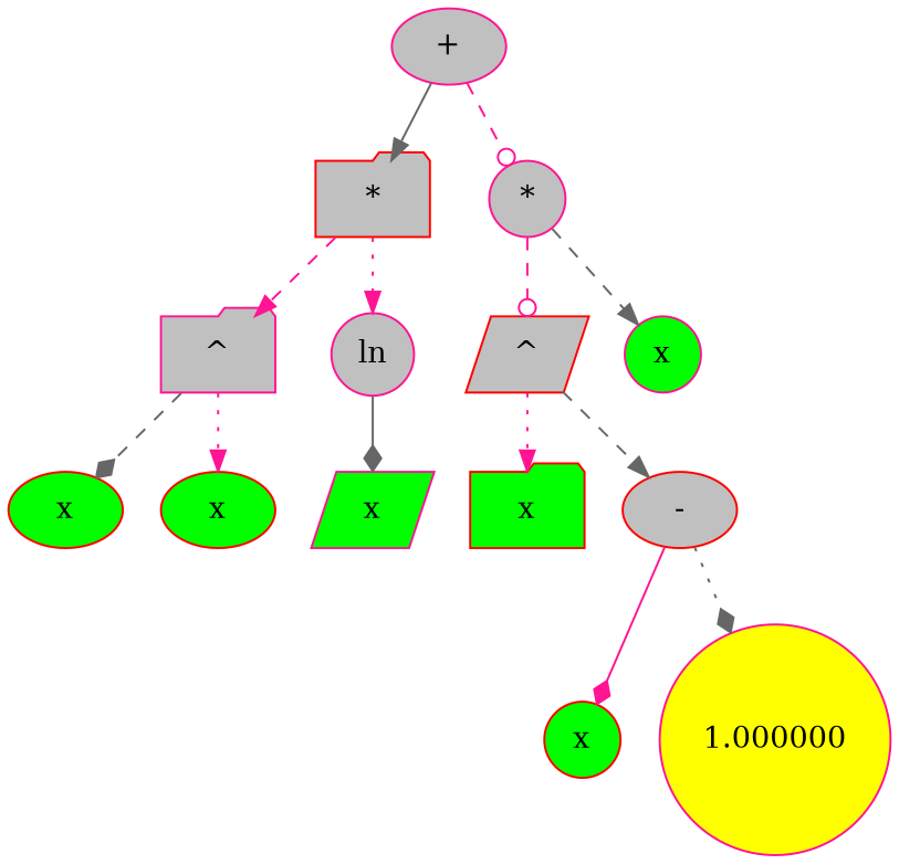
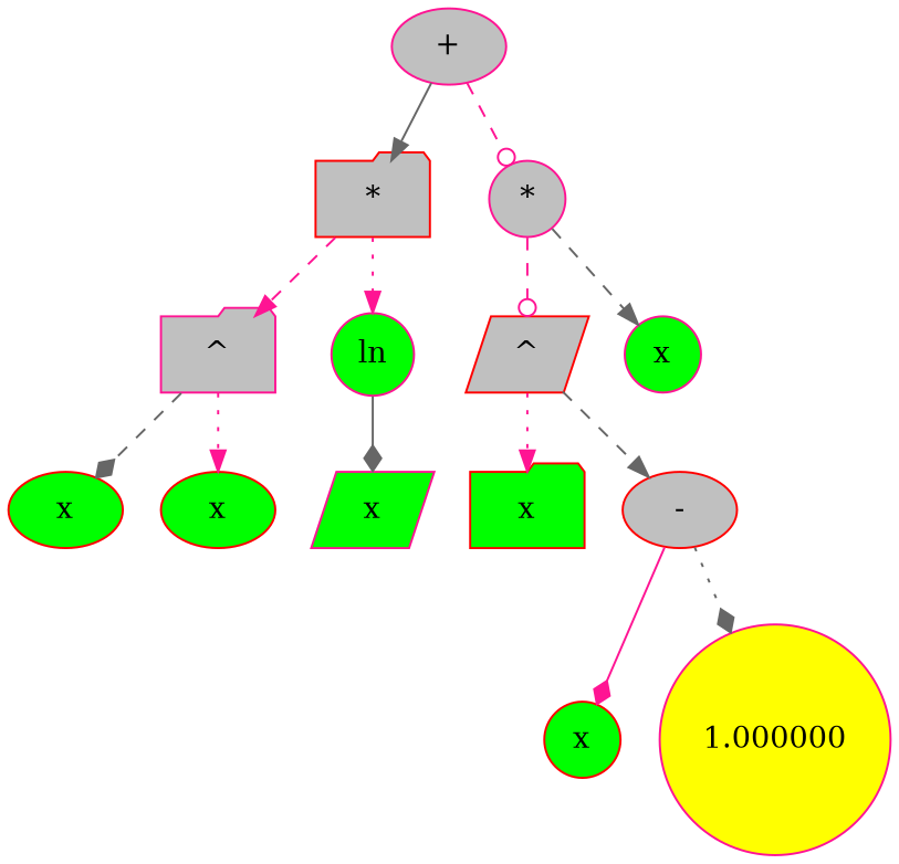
  digraph {
    node [fillcolor=grey shape=circle style=filled color=deeppink]
    edge [color=deeppink style=dashed arrowhead=normal]
    n1 [label="+" shape=ellipse]
    n2 [label="*" shape=folder color=red]
    n3 [label="*"]
    n4 [label="^" shape=folder]
-   n5 [label=ln]
+   n5 [fillcolor=green label=ln]
    n6 [fillcolor=green label=x shape=ellipse color=red]
    n7 [fillcolor=green label=x shape=ellipse color=red]
    n8 [fillcolor=green label=x shape=parallelogram]
    n9 [label="^" shape=parallelogram color=red]
    n10 [fillcolor=green label=x]
    n11 [fillcolor=green label=x shape=folder color=red]
    n12 [label="-" shape=ellipse color=red]
    n13 [fillcolor=green label=x color=red]
    n14 [fillcolor=yellow label=1.000000]
    n1 -> n2 [color=gray40 style=solid]
    n1 -> n3 [arrowhead=odot]
    n2 -> n4
    n2 -> n5 [style=dotted]
    n3 -> n9 [arrowhead=odot]
    n3 -> n10 [color=gray40]
    n4 -> n6 [color=gray40 arrowhead=diamond]
    n4 -> n7 [style=dotted]
    n5 -> n8 [color=gray40 style=solid arrowhead=diamond]
    n9 -> n11 [style=dotted]
    n9 -> n12 [color=gray40]
    n12 -> n13 [style=solid arrowhead=diamond]
    n12 -> n14 [color=gray40 style=dotted arrowhead=diamond]
  }
